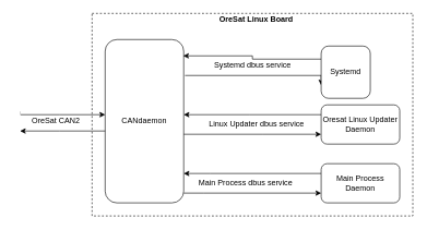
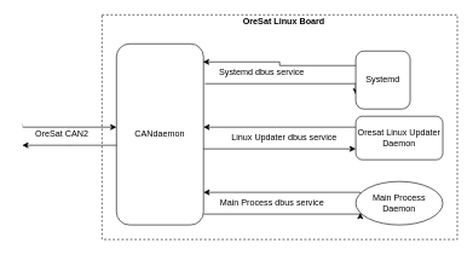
  <mxCell id="0" />
  <mxCell id="1" parent="0" />
  <mxCell id="2" value="" style="rounded=0;whiteSpace=wrap;html=1;dashed=1;" parent="1" vertex="1"><mxGeometry x="140" y="20" width="490" height="310" as="geometry" /></mxCell>
  <mxCell id="3" value="OreSat CAN2" style="text;html=1;strokeColor=none;fillColor=none;align=center;verticalAlign=middle;whiteSpace=wrap;rounded=0;" parent="1" vertex="1"><mxGeometry x="40" y="161" width="90" height="48" as="geometry" /></mxCell>
  <mxCell id="4" value="&lt;b&gt;OreSat Linux Board&lt;/b&gt;" style="text;html=1;strokeColor=none;fillColor=none;align=center;verticalAlign=middle;whiteSpace=wrap;rounded=0;dashed=1;" parent="1" vertex="1"><mxGeometry x="313" y="20" width="156" height="20" as="geometry" /></mxCell>
  <mxCell id="5" value="CANdaemon" style="rounded=1;whiteSpace=wrap;html=1;" parent="1" vertex="1"><mxGeometry x="160" y="60" width="120" height="250" as="geometry" /></mxCell>
  <mxCell id="6" value="" style="edgeStyle=orthogonalEdgeStyle;rounded=0;orthogonalLoop=1;jettySize=auto;html=1;exitX=0;exitY=0.25;exitDx=0;exitDy=0;" parent="1" source="8" target="5" edge="1"><mxGeometry relative="1" as="geometry"><Array as="points"><mxPoint x="380" y="175" /><mxPoint x="380" y="175" /></Array></mxGeometry></mxCell>
  <mxCell id="7" value="" style="edgeStyle=orthogonalEdgeStyle;rounded=0;orthogonalLoop=1;jettySize=auto;html=1;exitX=0;exitY=0.75;exitDx=0;exitDy=0;endArrow=none;endFill=0;startArrow=classic;startFill=1;" parent="1" source="8" target="5" edge="1"><mxGeometry relative="1" as="geometry"><Array as="points"><mxPoint x="400" y="205" /><mxPoint x="400" y="205" /></Array></mxGeometry></mxCell>
  <mxCell id="8" value="Oresat Linux Updater Daemon" style="rounded=1;whiteSpace=wrap;html=1;" parent="1" vertex="1"><mxGeometry x="490" y="160" width="120" height="60" as="geometry" /></mxCell>
  <mxCell id="9" value="" style="edgeStyle=orthogonalEdgeStyle;rounded=0;orthogonalLoop=1;jettySize=auto;html=1;exitX=0;exitY=0.75;exitDx=0;exitDy=0;endArrow=none;endFill=0;startArrow=classic;startFill=1;" parent="1" source="11" target="5" edge="1"><mxGeometry relative="1" as="geometry"><Array as="points"><mxPoint x="310" y="295" /><mxPoint x="310" y="295" /></Array></mxGeometry></mxCell>
  <mxCell id="10" value="" style="edgeStyle=orthogonalEdgeStyle;rounded=0;orthogonalLoop=1;jettySize=auto;html=1;exitX=0;exitY=0.25;exitDx=0;exitDy=0;" parent="1" source="11" target="5" edge="1"><mxGeometry relative="1" as="geometry"><Array as="points"><mxPoint x="320" y="265" /><mxPoint x="320" y="265" /></Array></mxGeometry></mxCell>
- <mxCell id="11" value="Main Process Daemon" style="rounded=1;whiteSpace=wrap;html=1;" parent="1" vertex="1"><mxGeometry x="490" y="250" width="120" height="60" as="geometry" /></mxCell>
+ <mxCell id="11" value="Main Process Daemon" style="ellipse;whiteSpace=wrap;html=1;" parent="1" vertex="1"><mxGeometry x="490" y="250" width="120" height="60" as="geometry" /></mxCell>
  <mxCell id="12" value="Linux Updater dbus service" style="text;html=1;align=center;verticalAlign=middle;resizable=0;points=[];autosize=1;" parent="1" vertex="1"><mxGeometry x="306" y="180" width="170" height="20" as="geometry" /></mxCell>
  <mxCell id="13" value="Main Process dbus service" style="text;html=1;" parent="1" vertex="1"><mxGeometry x="301" y="265" width="180" height="30" as="geometry" /></mxCell>
  <mxCell id="14" value="" style="edgeStyle=orthogonalEdgeStyle;rounded=0;orthogonalLoop=1;jettySize=auto;html=1;startArrow=classic;startFill=1;endArrow=none;endFill=0;exitX=1;exitY=0.75;exitDx=0;exitDy=0;" parent="1" source="16" target="5" edge="1"><mxGeometry relative="1" as="geometry"><Array as="points"><mxPoint x="90" y="200" /><mxPoint x="90" y="200" /></Array></mxGeometry></mxCell>
  <mxCell id="15" value="" style="edgeStyle=orthogonalEdgeStyle;rounded=0;orthogonalLoop=1;jettySize=auto;html=1;startArrow=none;startFill=0;endArrow=classic;endFill=1;exitX=1;exitY=0.25;exitDx=0;exitDy=0;" parent="1" source="16" target="5" edge="1"><mxGeometry relative="1" as="geometry"><Array as="points"><mxPoint x="90" y="175" /><mxPoint x="90" y="175" /></Array></mxGeometry></mxCell>
  <mxCell id="16" value="" style="rounded=1;whiteSpace=wrap;html=1;strokeColor=#FFFFFF;" parent="1" vertex="1"><mxGeometry x="20" y="155" width="10" height="60" as="geometry" /></mxCell>
  <mxCell id="17" value="" style="edgeStyle=orthogonalEdgeStyle;rounded=0;orthogonalLoop=1;jettySize=auto;html=1;exitX=0;exitY=0.25;exitDx=0;exitDy=0;entryX=0.994;entryY=0.1;entryDx=0;entryDy=0;entryPerimeter=0;" edge="1" parent="1" source="19" target="5"><mxGeometry relative="1" as="geometry"><mxPoint x="410" y="100" as="targetPoint" /><Array as="points" /></mxGeometry></mxCell>
  <mxCell id="18" value="" style="edgeStyle=orthogonalEdgeStyle;rounded=0;orthogonalLoop=1;jettySize=auto;html=1;exitX=0;exitY=0.75;exitDx=0;exitDy=0;endArrow=none;endFill=0;startArrow=classic;startFill=1;" edge="1" parent="1" source="19"><mxGeometry relative="1" as="geometry"><mxPoint x="282" y="115" as="targetPoint" /><Array as="points"><mxPoint x="282" y="115" /></Array></mxGeometry></mxCell>
  <mxCell id="19" value="Systemd" style="rounded=1;whiteSpace=wrap;html=1;" vertex="1" parent="1"><mxGeometry x="490" y="70" width="75" height="80" as="geometry" /></mxCell>
- <mxCell id="20" value="Systemd dbus service" style="text;html=1;align=center;verticalAlign=middle;resizable=0;points=[];autosize=1;" vertex="1" parent="1"><mxGeometry x="315" y="90" width="140" height="20" as="geometry" /></mxCell>
+ <mxCell id="20" value="Systemd dbus service" style="text;html=1;align=center;verticalAlign=middle;resizable=0;points=[];autosize=1;" vertex="1" parent="1"><mxGeometry x="290" y="90" width="140" height="20" as="geometry" /></mxCell>
